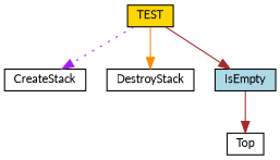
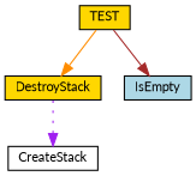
  digraph {
    fontname=Lato
    rankdir=TB
    node [color=black fillcolor=gold fontname=Lato fontsize=10 shape=record style=filled]
    edge [color=brown fontname=Lato fontsize=10 labelfontname=Helvetica labelfontsize=10 style=solid]
    n1 [fontcolor=black height=0.2 label=TEST width=0.4]
    n2 [fillcolor=white height=0.2 label=CreateStack width=0.4]
-   n3 [fillcolor=white height=0.2 label=DestroyStack width=0.4]
+   n3 [height=0.2 label=DestroyStack width=0.4]
    n4 [fillcolor=lightblue height=0.2 label=IsEmpty width=0.4]
-   n5 [fillcolor=white height=0.2 label=Top width=0.4]
-   n1 -> n2 [color=purple style=dotted]
+   n3 -> n2 [color=purple style=dotted]
    n1 -> n3 [color=darkorange]
    n1 -> n4
-   n4 -> n5
  }
